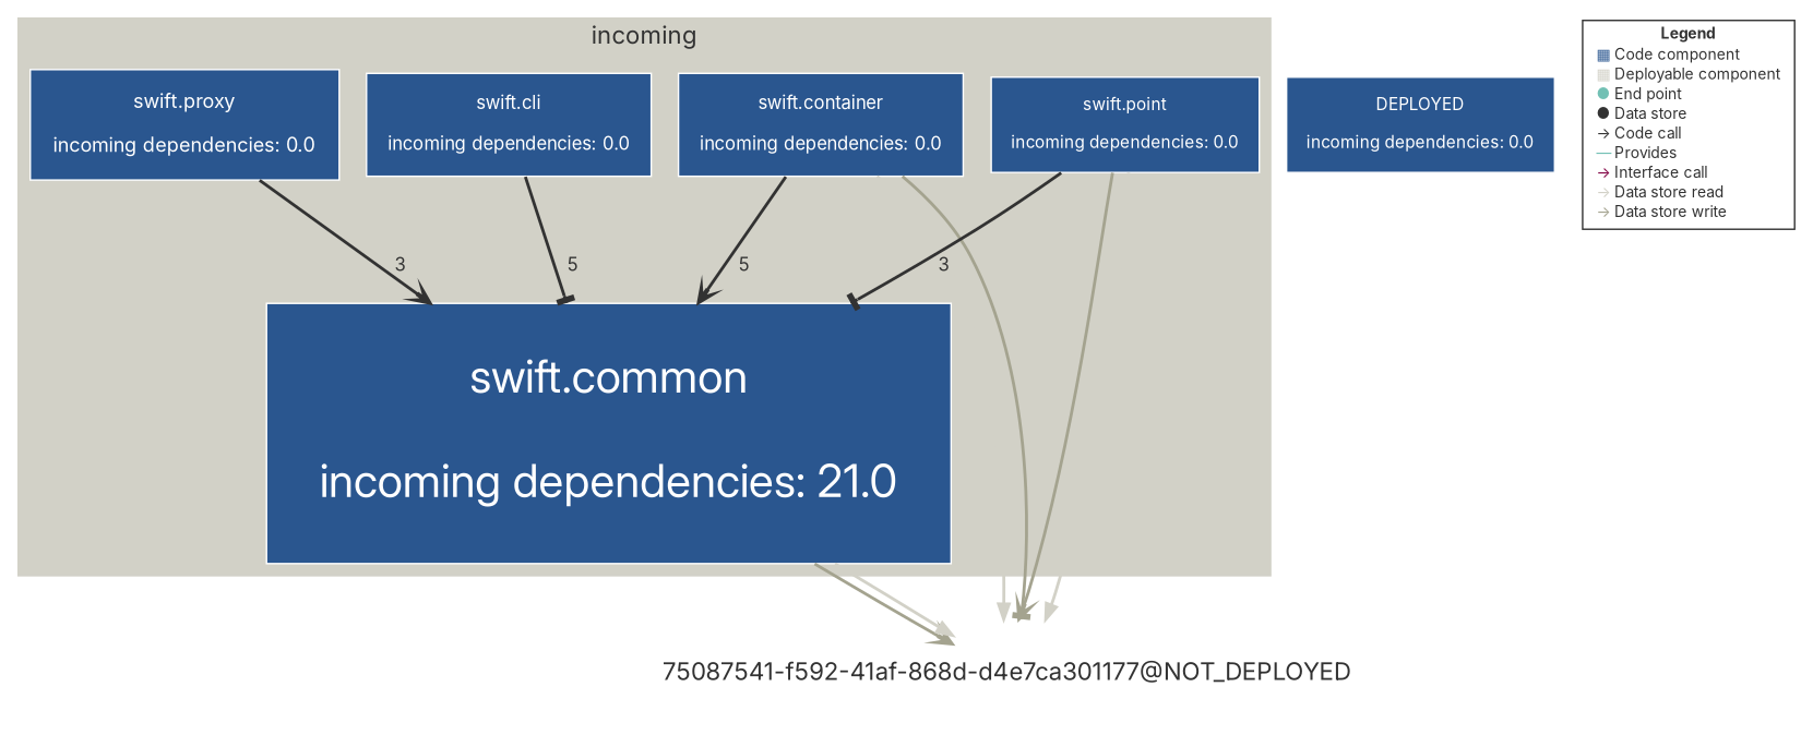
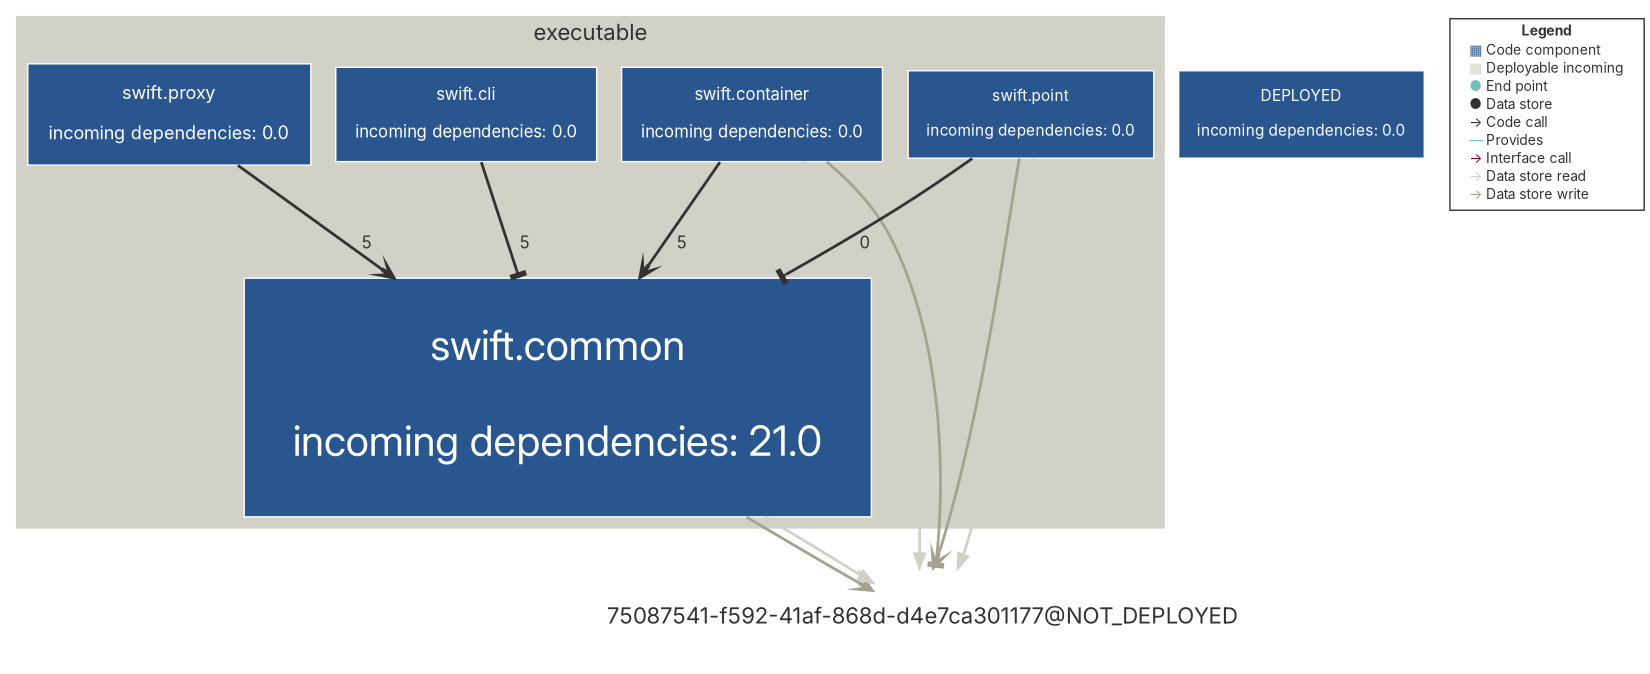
  digraph {
    compound=true
    fontname=Inter
    rankdir=TD
    node [color="#FFFFFF" fillcolor="#2A568F" fontcolor="#FFFFFF" fontname=Inter fontsize=12 penwidth=1 shape=box style=filled]
    edge [arrowhead=vee color="#323232" fontcolor="#323232" fontname=Inter fontsize=12 penwidth=2 style=solid]
    n1 [label="swift.cli\n\nincoming dependencies: 0.0" margin=0.192]
    n2 [label="swift.container\n\nincoming dependencies: 0.0" margin=0.192]
    n3 [fontsize=13 label="swift.proxy\n\nincoming dependencies: 0.0" margin=0.20800000000000002]
    n4 [fontsize=11 label="swift.point\n\nincoming dependencies: 0.0" margin=0.176]
    n5 [fontsize=30 label="swift.common\n\nincoming dependencies: 21.0" margin=0.48]
    "75087541-f592-41af-868d-d4e7ca301177@NOT_DEPLOYED" [fixedsize=true fontcolor="#323232" fontsize=16 height=1.000 penwidth=0 width=1.000 color="" fillcolor="" style=""]
    n7 [fontsize=11 label="DEPLOYED\n\nincoming dependencies: 0.0" margin=0.176]
-   n8 [color="#323232" fillcolor="#FFFFFF" fontcolor="#323232" fontsize=10 label=<<TABLE BORDER="0" CELLPADDING="1" CELLSPACING="0"> <TR><TD COLSPAN="2"><B>Legend</B></TD></TR> <TR><TD><FONT COLOR="#2A568F">&#9638;</FONT></TD><TD ALIGN="left">Code component</TD></TR> <TR><TD><FONT COLOR="#D2D1C7">&#9638;</FONT></TD><TD ALIGN="left">Deployable component</TD></TR> <TR><TD><FONT COLOR="#72C0B4">&#9679;</FONT></TD><TD ALIGN="left">End point</TD></TR> <TR><TD><FONT COLOR="#323232">&#9679;</FONT></TD><TD ALIGN="left">Data store</TD></TR> <TR><TD><FONT COLOR="#323232">&rarr;</FONT></TD><TD ALIGN="left">Code call</TD></TR> <TR><TD><FONT COLOR="#72C0B4">&#8212;</FONT></TD><TD ALIGN="left">Provides</TD></TR> <TR><TD><FONT COLOR="#820445">&rarr;</FONT></TD><TD ALIGN="left">Interface call</TD></TR> <TR><TD><FONT COLOR="#D2D1C7">&rarr;</FONT></TD><TD ALIGN="left">Data store read</TD></TR> <TR><TD><FONT COLOR="#A4A38F">&rarr;</FONT></TD><TD ALIGN="left">Data store write</TD></TR> </TABLE> >]
+   n8 [color="#323232" fillcolor="#FFFFFF" fontcolor="#323232" fontsize=10 label=<<TABLE BORDER="0" CELLPADDING="1" CELLSPACING="0"> <TR><TD COLSPAN="2"><B>Legend</B></TD></TR> <TR><TD><FONT COLOR="#2A568F">&#9638;</FONT></TD><TD ALIGN="left">Code component</TD></TR> <TR><TD><FONT COLOR="#D2D1C7">&#9638;</FONT></TD><TD ALIGN="left">Deployable incoming</TD></TR> <TR><TD><FONT COLOR="#72C0B4">&#9679;</FONT></TD><TD ALIGN="left">End point</TD></TR> <TR><TD><FONT COLOR="#323232">&#9679;</FONT></TD><TD ALIGN="left">Data store</TD></TR> <TR><TD><FONT COLOR="#323232">&rarr;</FONT></TD><TD ALIGN="left">Code call</TD></TR> <TR><TD><FONT COLOR="#72C0B4">&#8212;</FONT></TD><TD ALIGN="left">Provides</TD></TR> <TR><TD><FONT COLOR="#820445">&rarr;</FONT></TD><TD ALIGN="left">Interface call</TD></TR> <TR><TD><FONT COLOR="#D2D1C7">&rarr;</FONT></TD><TD ALIGN="left">Data store read</TD></TR> <TR><TD><FONT COLOR="#A4A38F">&rarr;</FONT></TD><TD ALIGN="left">Data store write</TD></TR> </TABLE> >]
    subgraph cluster_1 {
      color="#D2D1C7"
      fontcolor="#323232"
      fontsize=16
-     label=incoming
+     label=executable
      style=filled
      n1
      n2
      n3
      n4
      n5
    }
    n1 -> n5 [arrowhead=tee label="  5"]
    n2 -> n5 [label="  5" style=bold]
    n2 -> "75087541-f592-41af-868d-d4e7ca301177@NOT_DEPLOYED" [color="#D2D1C7" fontcolor="#D2D1C7" arrowhead="" style=""]
    n2 -> "75087541-f592-41af-868d-d4e7ca301177@NOT_DEPLOYED" [arrowhead=tee color="#A4A38F" fontcolor="#A4A38F"]
-   n3 -> n5 [label="  3"]
-   n4 -> n5 [arrowhead=tee label="  3"]
+   n3 -> n5 [label="  5"]
+   n4 -> n5 [arrowhead=tee label="  0"]
    n4 -> "75087541-f592-41af-868d-d4e7ca301177@NOT_DEPLOYED" [color="#A4A38F" fontcolor="#A4A38F" style=bold]
    n4 -> "75087541-f592-41af-868d-d4e7ca301177@NOT_DEPLOYED" [color="#D2D1C7" fontcolor="#D2D1C7" arrowhead="" style=""]
    n5 -> "75087541-f592-41af-868d-d4e7ca301177@NOT_DEPLOYED" [color="#A4A38F" fontcolor="#A4A38F" style=bold]
    n5 -> "75087541-f592-41af-868d-d4e7ca301177@NOT_DEPLOYED" [color="#D2D1C7" fontcolor="#D2D1C7" arrowhead="" style=""]
  }
